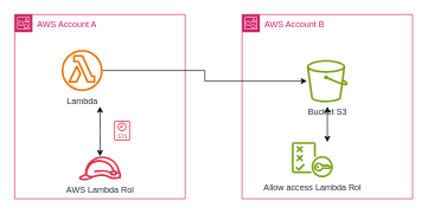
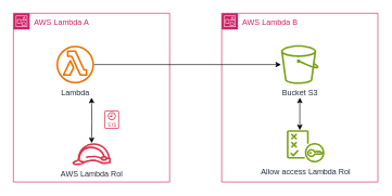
  <mxCell id="0" />
  <mxCell id="1" parent="0" />
- <mxCell id="2" value="AWS Account A" style="points=[[0,0],[0.25,0],[0.5,0],[0.75,0],[1,0],[1,0.25],[1,0.5],[1,0.75],[1,1],[0.75,1],[0.5,1],[0.25,1],[0,1],[0,0.75],[0,0.5],[0,0.25]];outlineConnect=0;gradientColor=none;html=1;whiteSpace=wrap;fontSize=12;fontStyle=0;container=1;pointerEvents=0;collapsible=0;recursiveResize=0;shape=mxgraph.aws4.group;grIcon=mxgraph.aws4.group_account;strokeColor=#CD2264;fillColor=none;verticalAlign=top;align=left;spacingLeft=30;fontColor=#CD2264;dashed=0;" vertex="1" parent="1"><mxGeometry x="20" y="20" width="240" height="260" as="geometry" /></mxCell>
+ <mxCell id="2" value="AWS Lambda A" style="points=[[0,0],[0.25,0],[0.5,0],[0.75,0],[1,0],[1,0.25],[1,0.5],[1,0.75],[1,1],[0.75,1],[0.5,1],[0.25,1],[0,1],[0,0.75],[0,0.5],[0,0.25]];outlineConnect=0;gradientColor=none;html=1;whiteSpace=wrap;fontSize=12;fontStyle=0;container=1;pointerEvents=0;collapsible=0;recursiveResize=0;shape=mxgraph.aws4.group;grIcon=mxgraph.aws4.group_account;strokeColor=#CD2264;fillColor=none;verticalAlign=top;align=left;spacingLeft=30;fontColor=#CD2264;dashed=0;" vertex="1" parent="1"><mxGeometry x="20" y="20" width="240" height="260" as="geometry" /></mxCell>
  <mxCell id="3" style="edgeStyle=orthogonalEdgeStyle;rounded=0;orthogonalLoop=1;jettySize=auto;html=1;startArrow=classic;startFill=1;" edge="1" parent="2" target="5"><mxGeometry relative="1" as="geometry"><mxPoint x="120" y="130" as="sourcePoint" /></mxGeometry></mxCell>
  <mxCell id="4" value="Lambda" style="sketch=0;outlineConnect=0;fontColor=#232F3E;gradientColor=none;fillColor=#ED7100;strokeColor=none;dashed=0;verticalLabelPosition=bottom;verticalAlign=top;align=center;html=1;fontSize=12;fontStyle=0;aspect=fixed;pointerEvents=1;shape=mxgraph.aws4.lambda_function;" vertex="1" parent="2"><mxGeometry x="66" y="50" width="58" height="58" as="geometry" /></mxCell>
  <mxCell id="5" value="AWS Lambda Rol" style="sketch=0;outlineConnect=0;fontColor=#232F3E;gradientColor=none;fillColor=#DD344C;strokeColor=none;dashed=0;verticalLabelPosition=bottom;verticalAlign=top;align=center;html=1;fontSize=12;fontStyle=0;aspect=fixed;pointerEvents=1;shape=mxgraph.aws4.role;" vertex="1" parent="2"><mxGeometry x="89.87" y="200" width="60.27" height="34" as="geometry" /></mxCell>
  <mxCell id="6" value="" style="sketch=0;outlineConnect=0;fontColor=#232F3E;gradientColor=none;fillColor=#DD344C;strokeColor=none;dashed=0;verticalLabelPosition=bottom;verticalAlign=top;align=center;html=1;fontSize=12;fontStyle=0;aspect=fixed;pointerEvents=1;shape=mxgraph.aws4.sts_alternate;" vertex="1" parent="2"><mxGeometry x="140" y="150" width="22.26" height="28" as="geometry" /></mxCell>
- <mxCell id="7" value="AWS Account B" style="points=[[0,0],[0.25,0],[0.5,0],[0.75,0],[1,0],[1,0.25],[1,0.5],[1,0.75],[1,1],[0.75,1],[0.5,1],[0.25,1],[0,1],[0,0.75],[0,0.5],[0,0.25]];outlineConnect=0;gradientColor=none;html=1;whiteSpace=wrap;fontSize=12;fontStyle=0;container=1;pointerEvents=0;collapsible=0;recursiveResize=0;shape=mxgraph.aws4.group;grIcon=mxgraph.aws4.group_account;strokeColor=#CD2264;fillColor=none;verticalAlign=top;align=left;spacingLeft=30;fontColor=#CD2264;dashed=0;" vertex="1" parent="1"><mxGeometry x="340" y="20" width="240" height="260" as="geometry" /></mxCell>
- <mxCell id="8" value="Bucket S3" style="sketch=0;outlineConnect=0;fontColor=#232F3E;gradientColor=none;fillColor=#7AA116;strokeColor=none;dashed=0;verticalLabelPosition=bottom;verticalAlign=top;align=center;html=1;fontSize=12;fontStyle=0;aspect=fixed;pointerEvents=1;shape=mxgraph.aws4.bucket;" vertex="1" parent="7"><mxGeometry x="91.15" y="64" width="57.69" height="60" as="geometry" /></mxCell>
+ <mxCell id="7" value="AWS Lambda B" style="points=[[0,0],[0.25,0],[0.5,0],[0.75,0],[1,0],[1,0.25],[1,0.5],[1,0.75],[1,1],[0.75,1],[0.5,1],[0.25,1],[0,1],[0,0.75],[0,0.5],[0,0.25]];outlineConnect=0;gradientColor=none;html=1;whiteSpace=wrap;fontSize=12;fontStyle=0;container=1;pointerEvents=0;collapsible=0;recursiveResize=0;shape=mxgraph.aws4.group;grIcon=mxgraph.aws4.group_account;strokeColor=#CD2264;fillColor=none;verticalAlign=top;align=left;spacingLeft=30;fontColor=#CD2264;dashed=0;" vertex="1" parent="1"><mxGeometry x="340" y="20" width="240" height="260" as="geometry" /></mxCell>
+ <mxCell id="8" value="Bucket S3" style="sketch=0;outlineConnect=0;fontColor=#232F3E;gradientColor=none;fillColor=#7AA116;strokeColor=none;dashed=0;verticalLabelPosition=bottom;verticalAlign=top;align=center;html=1;fontSize=12;fontStyle=0;aspect=fixed;pointerEvents=1;shape=mxgraph.aws4.bucket;" vertex="1" parent="7"><mxGeometry x="91.15" y="49" width="57.69" height="60" as="geometry" /></mxCell>
  <mxCell id="9" style="edgeStyle=orthogonalEdgeStyle;rounded=0;orthogonalLoop=1;jettySize=auto;html=1;startArrow=classic;startFill=1;" edge="1" parent="7" source="10"><mxGeometry relative="1" as="geometry"><mxPoint x="120" y="130" as="targetPoint" /><Array as="points"><mxPoint x="120" y="160" /><mxPoint x="120" y="160" /></Array></mxGeometry></mxCell>
- <mxCell id="10" value="Allow access Lambda Rol" style="sketch=0;outlineConnect=0;fontColor=#232F3E;gradientColor=none;fillColor=#7AA116;strokeColor=none;dashed=0;verticalLabelPosition=bottom;verticalAlign=top;align=center;html=1;fontSize=12;fontStyle=0;aspect=fixed;pointerEvents=1;shape=mxgraph.aws4.policy;" vertex="1" parent="7"><mxGeometry x="70" y="180" width="58" height="49.82" as="geometry" /></mxCell>
+ <mxCell id="10" value="Allow access Lambda Rol" style="sketch=0;outlineConnect=0;fontColor=#232F3E;gradientColor=none;fillColor=#7AA116;strokeColor=none;dashed=0;verticalLabelPosition=bottom;verticalAlign=top;align=center;html=1;fontSize=12;fontStyle=0;aspect=fixed;pointerEvents=1;shape=mxgraph.aws4.policy;" vertex="1" parent="7"><mxGeometry x="100" y="180" width="58" height="49.82" as="geometry" /></mxCell>
  <mxCell id="11" style="edgeStyle=orthogonalEdgeStyle;rounded=0;orthogonalLoop=1;jettySize=auto;html=1;" edge="1" parent="1" source="4" target="8"><mxGeometry relative="1" as="geometry" /></mxCell>
